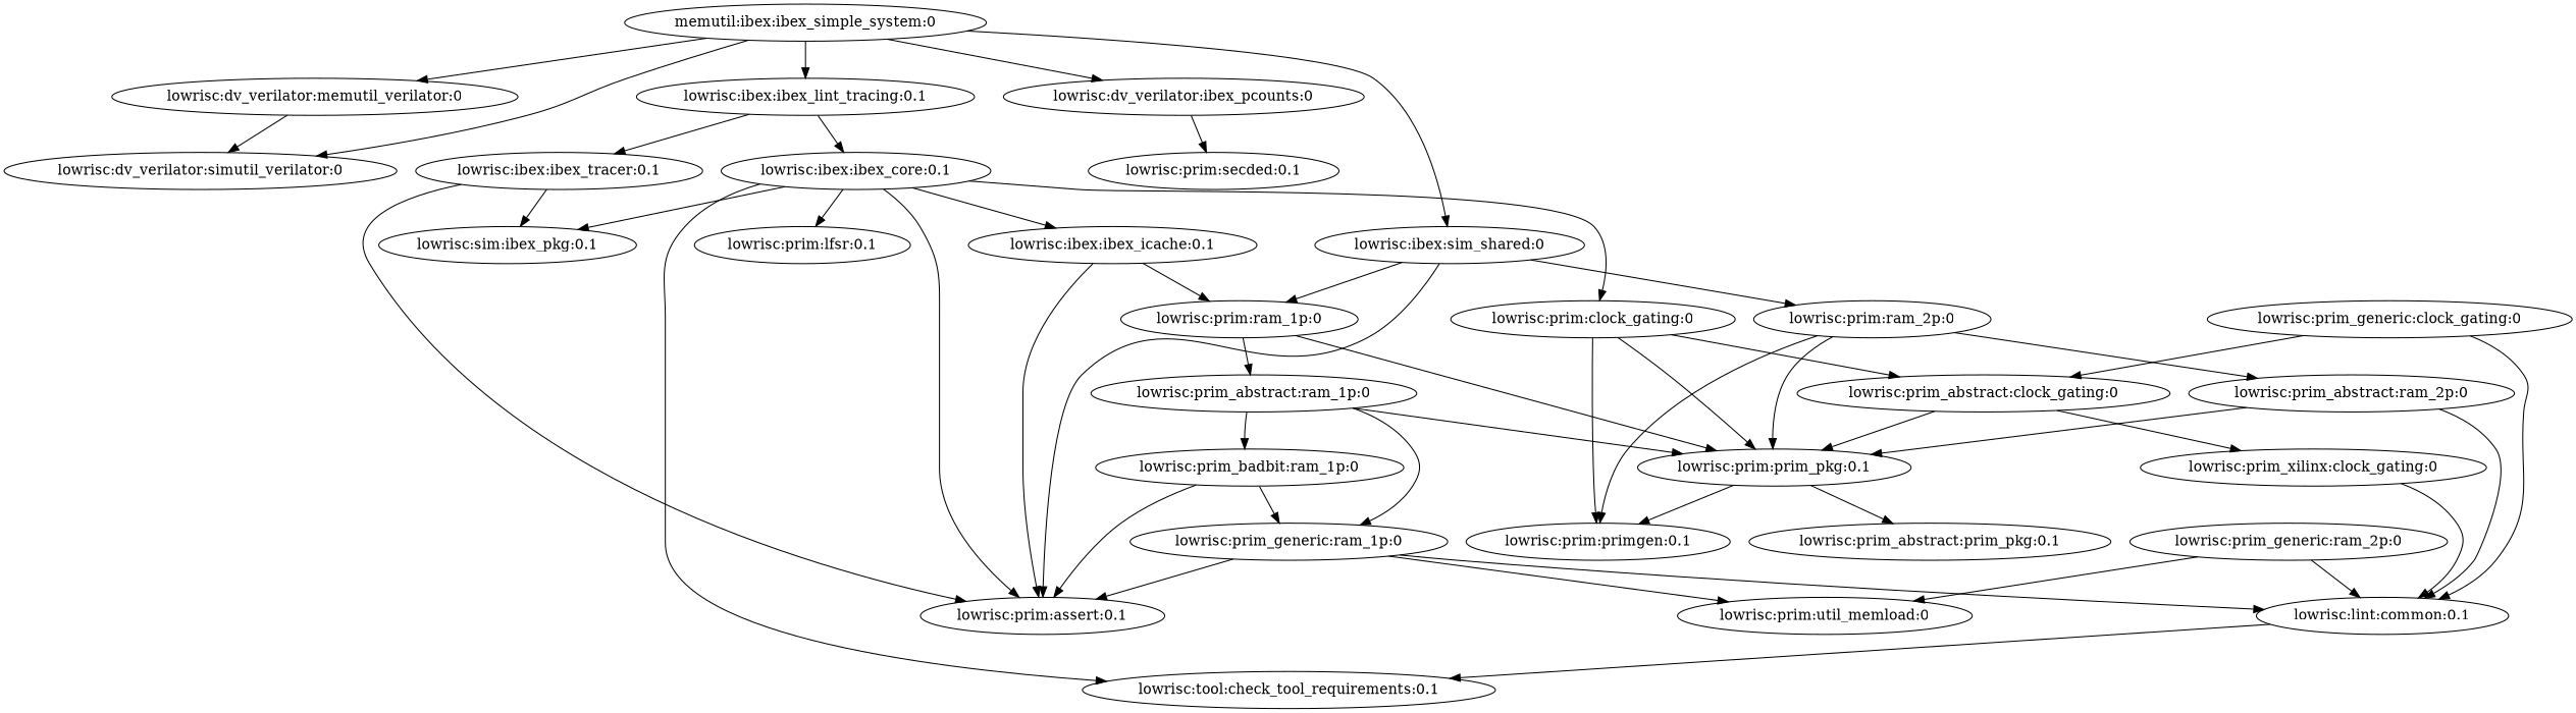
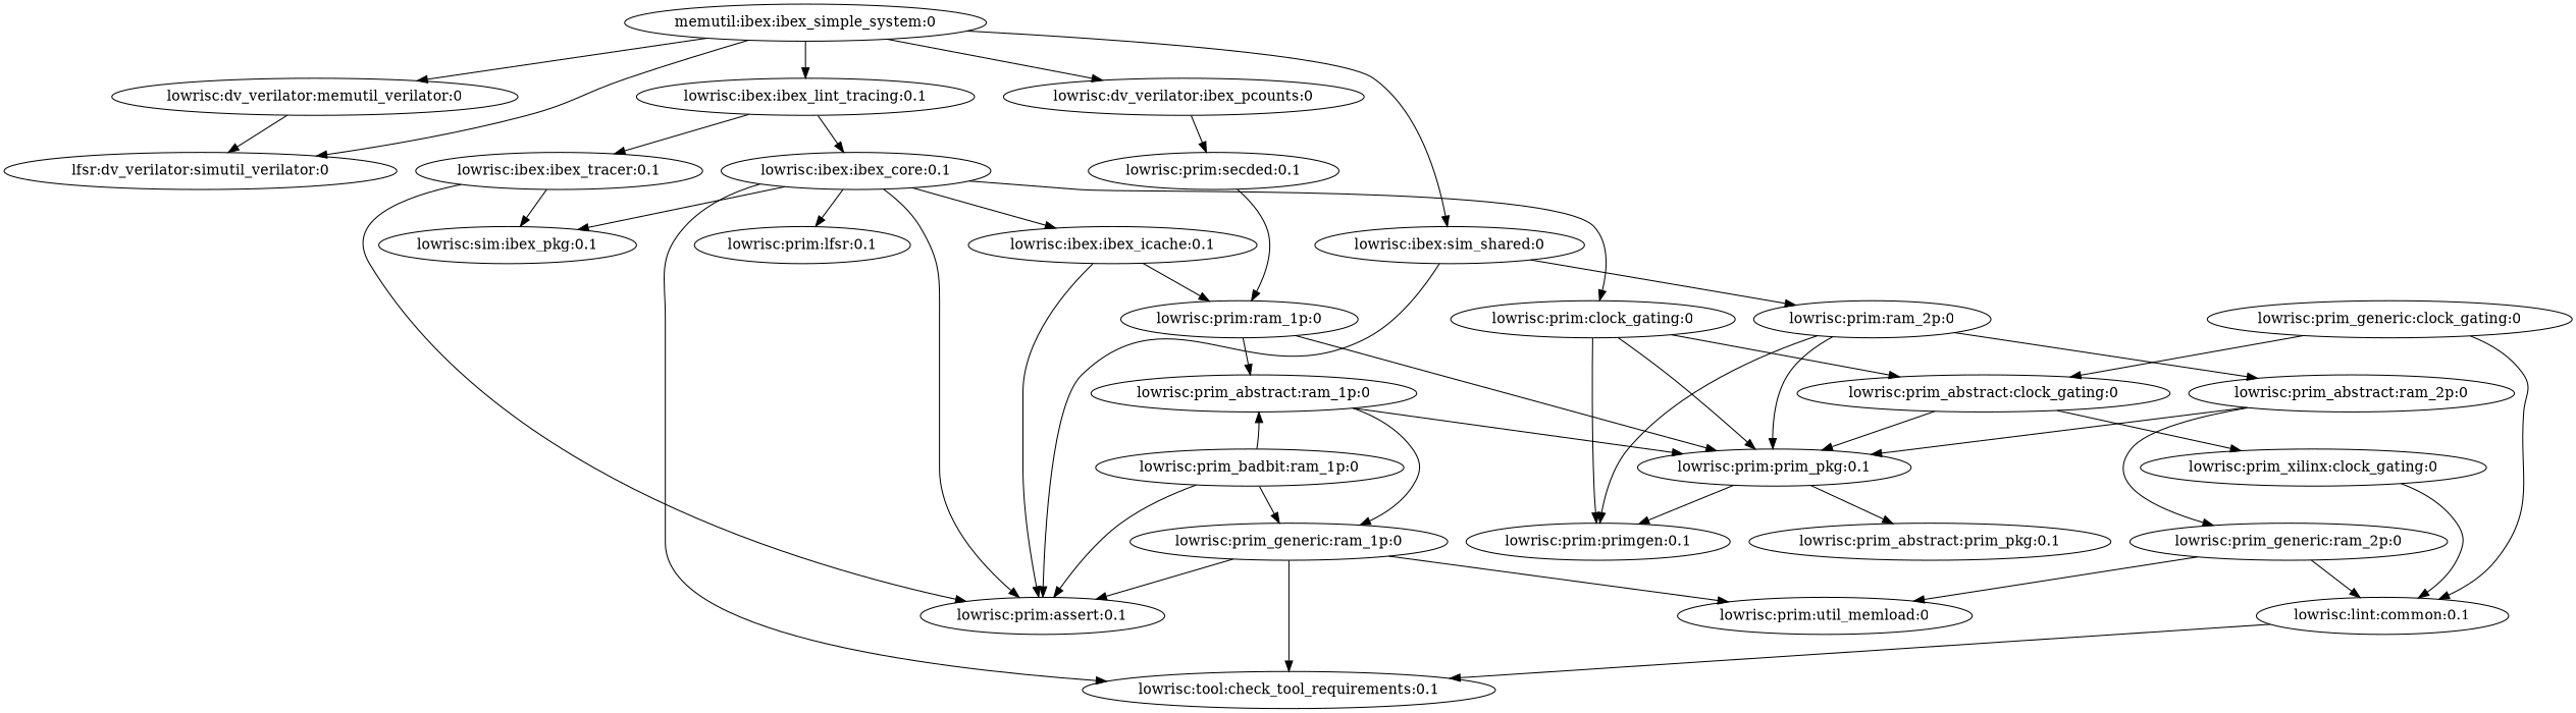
  digraph {
    n1 [label="memutil:ibex:ibex_simple_system:0"]
-   "lowrisc:dv_verilator:simutil_verilator:0"
+   "lowrisc:dv_verilator:simutil_verilator:0" [label="lfsr:dv_verilator:simutil_verilator:0"]
    "lowrisc:ibex:sim_shared:0"
    n4 [label="lowrisc:ibex:ibex_lint_tracing:0.1"]
    "lowrisc:dv_verilator:memutil_verilator:0"
    "lowrisc:dv_verilator:ibex_pcounts:0"
    "lowrisc:prim:assert:0.1"
    "lowrisc:prim:ram_1p:0"
    "lowrisc:prim:ram_2p:0"
    "lowrisc:ibex:ibex_core:0.1"
    "lowrisc:ibex:ibex_tracer:0.1"
    "lowrisc:prim:secded:0.1"
    "lowrisc:prim:prim_pkg:0.1"
    "lowrisc:prim_abstract:ram_1p:0"
    "lowrisc:prim:primgen:0.1"
    "lowrisc:prim_abstract:ram_2p:0"
    "lowrisc:tool:check_tool_requirements:0.1"
    n18 [label="lowrisc:sim:ibex_pkg:0.1"]
    "lowrisc:ibex:ibex_icache:0.1"
    "lowrisc:prim:clock_gating:0"
    "lowrisc:prim:lfsr:0.1"
    "lowrisc:prim_abstract:prim_pkg:0.1"
    "lowrisc:prim_generic:ram_1p:0"
    "lowrisc:prim_badbit:ram_1p:0"
    "lowrisc:prim_generic:ram_2p:0"
    "lowrisc:lint:common:0.1"
    "lowrisc:prim:util_memload:0"
    "lowrisc:prim_abstract:clock_gating:0"
    "lowrisc:prim_xilinx:clock_gating:0"
    "lowrisc:prim_generic:clock_gating:0"
    n1 -> "lowrisc:dv_verilator:simutil_verilator:0"
    n1 -> "lowrisc:ibex:sim_shared:0"
    n1 -> n4
    n1 -> "lowrisc:dv_verilator:memutil_verilator:0"
    n1 -> "lowrisc:dv_verilator:ibex_pcounts:0"
    "lowrisc:ibex:sim_shared:0" -> "lowrisc:prim:assert:0.1"
-   "lowrisc:ibex:sim_shared:0" -> "lowrisc:prim:ram_1p:0"
+   "lowrisc:prim:secded:0.1" -> "lowrisc:prim:ram_1p:0"
    "lowrisc:ibex:sim_shared:0" -> "lowrisc:prim:ram_2p:0"
    n4 -> "lowrisc:ibex:ibex_core:0.1"
    n4 -> "lowrisc:ibex:ibex_tracer:0.1"
    "lowrisc:dv_verilator:memutil_verilator:0" -> "lowrisc:dv_verilator:simutil_verilator:0"
    "lowrisc:dv_verilator:ibex_pcounts:0" -> "lowrisc:prim:secded:0.1"
    "lowrisc:prim:ram_1p:0" -> "lowrisc:prim:prim_pkg:0.1"
    "lowrisc:prim:ram_1p:0" -> "lowrisc:prim_abstract:ram_1p:0"
    "lowrisc:prim:ram_2p:0" -> "lowrisc:prim:prim_pkg:0.1"
    "lowrisc:prim:ram_2p:0" -> "lowrisc:prim:primgen:0.1"
    "lowrisc:prim:ram_2p:0" -> "lowrisc:prim_abstract:ram_2p:0"
    "lowrisc:ibex:ibex_core:0.1" -> "lowrisc:prim:assert:0.1"
    "lowrisc:ibex:ibex_core:0.1" -> "lowrisc:tool:check_tool_requirements:0.1"
    "lowrisc:ibex:ibex_core:0.1" -> n18
    "lowrisc:ibex:ibex_core:0.1" -> "lowrisc:ibex:ibex_icache:0.1"
    "lowrisc:ibex:ibex_core:0.1" -> "lowrisc:prim:clock_gating:0"
    "lowrisc:ibex:ibex_core:0.1" -> "lowrisc:prim:lfsr:0.1"
    "lowrisc:ibex:ibex_tracer:0.1" -> "lowrisc:prim:assert:0.1"
    "lowrisc:ibex:ibex_tracer:0.1" -> n18
    "lowrisc:prim:prim_pkg:0.1" -> "lowrisc:prim:primgen:0.1"
    "lowrisc:prim:prim_pkg:0.1" -> "lowrisc:prim_abstract:prim_pkg:0.1"
    "lowrisc:prim_abstract:ram_1p:0" -> "lowrisc:prim:prim_pkg:0.1"
    "lowrisc:prim_abstract:ram_1p:0" -> "lowrisc:prim_generic:ram_1p:0"
-   "lowrisc:prim_abstract:ram_1p:0" -> "lowrisc:prim_badbit:ram_1p:0"
+   "lowrisc:prim_badbit:ram_1p:0" -> "lowrisc:prim_abstract:ram_1p:0"
    "lowrisc:prim_abstract:ram_2p:0" -> "lowrisc:prim:prim_pkg:0.1"
-   "lowrisc:prim_abstract:ram_2p:0" -> "lowrisc:lint:common:0.1"
+   "lowrisc:prim_abstract:ram_2p:0" -> "lowrisc:prim_generic:ram_2p:0"
    "lowrisc:ibex:ibex_icache:0.1" -> "lowrisc:prim:assert:0.1"
    "lowrisc:ibex:ibex_icache:0.1" -> "lowrisc:prim:ram_1p:0"
    "lowrisc:prim:clock_gating:0" -> "lowrisc:prim:prim_pkg:0.1"
    "lowrisc:prim:clock_gating:0" -> "lowrisc:prim:primgen:0.1"
    "lowrisc:prim:clock_gating:0" -> "lowrisc:prim_abstract:clock_gating:0"
    "lowrisc:prim_generic:ram_1p:0" -> "lowrisc:prim:assert:0.1"
-   "lowrisc:prim_generic:ram_1p:0" -> "lowrisc:lint:common:0.1"
+   "lowrisc:prim_generic:ram_1p:0" -> "lowrisc:tool:check_tool_requirements:0.1"
    "lowrisc:prim_generic:ram_1p:0" -> "lowrisc:prim:util_memload:0"
    "lowrisc:prim_badbit:ram_1p:0" -> "lowrisc:prim:assert:0.1"
    "lowrisc:prim_badbit:ram_1p:0" -> "lowrisc:prim_generic:ram_1p:0"
    "lowrisc:prim_generic:ram_2p:0" -> "lowrisc:lint:common:0.1"
    "lowrisc:prim_generic:ram_2p:0" -> "lowrisc:prim:util_memload:0"
    "lowrisc:lint:common:0.1" -> "lowrisc:tool:check_tool_requirements:0.1"
    "lowrisc:prim_abstract:clock_gating:0" -> "lowrisc:prim:prim_pkg:0.1"
    "lowrisc:prim_abstract:clock_gating:0" -> "lowrisc:prim_xilinx:clock_gating:0"
    "lowrisc:prim_xilinx:clock_gating:0" -> "lowrisc:lint:common:0.1"
    "lowrisc:prim_generic:clock_gating:0" -> "lowrisc:lint:common:0.1"
    "lowrisc:prim_generic:clock_gating:0" -> "lowrisc:prim_abstract:clock_gating:0"
  }
